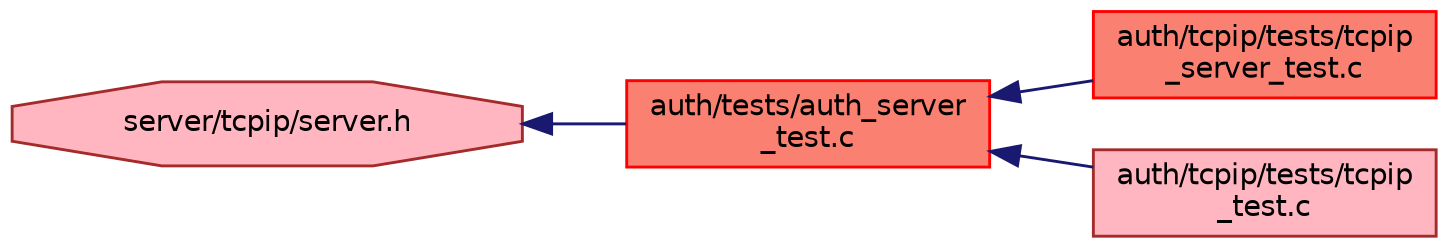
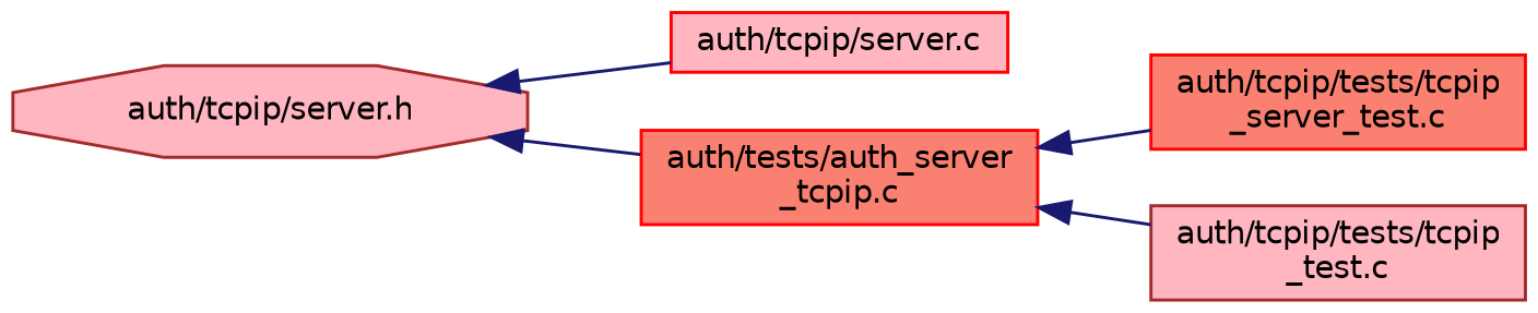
  digraph {
    rankdir=LR
    node [color=red fillcolor=lightpink fontname=Helvetica fontsize=10 shape=box style=filled]
    edge [color=midnightblue dir=back fontname=Helvetica fontsize=10 labelfontname=Helvetica labelfontsize=10 style=solid]
-   n1 [color=brown fontcolor=black height=0.2 label="server/tcpip/server.h" shape=octagon width=0.4]
-   n3 [fillcolor=salmon height=0.2 label="auth/tests/auth_server\l_test.c" width=0.4]
+   n1 [color=brown fontcolor=black height=0.2 label="auth/tcpip/server.h" shape=octagon width=0.4]
+   n2 [height=0.2 label="auth/tcpip/server.c" width=0.4]
+   n3 [fillcolor=salmon height=0.2 label="auth/tests/auth_server\l_tcpip.c" width=0.4]
    n4 [fillcolor=salmon height=0.2 label="auth/tcpip/tests/tcpip\l_server_test.c" width=0.4]
    n5 [color=brown height=0.2 label="auth/tcpip/tests/tcpip\l_test.c" width=0.4]
+   n1 -> n2
    n1 -> n3
    n3 -> n4
    n3 -> n5
  }
